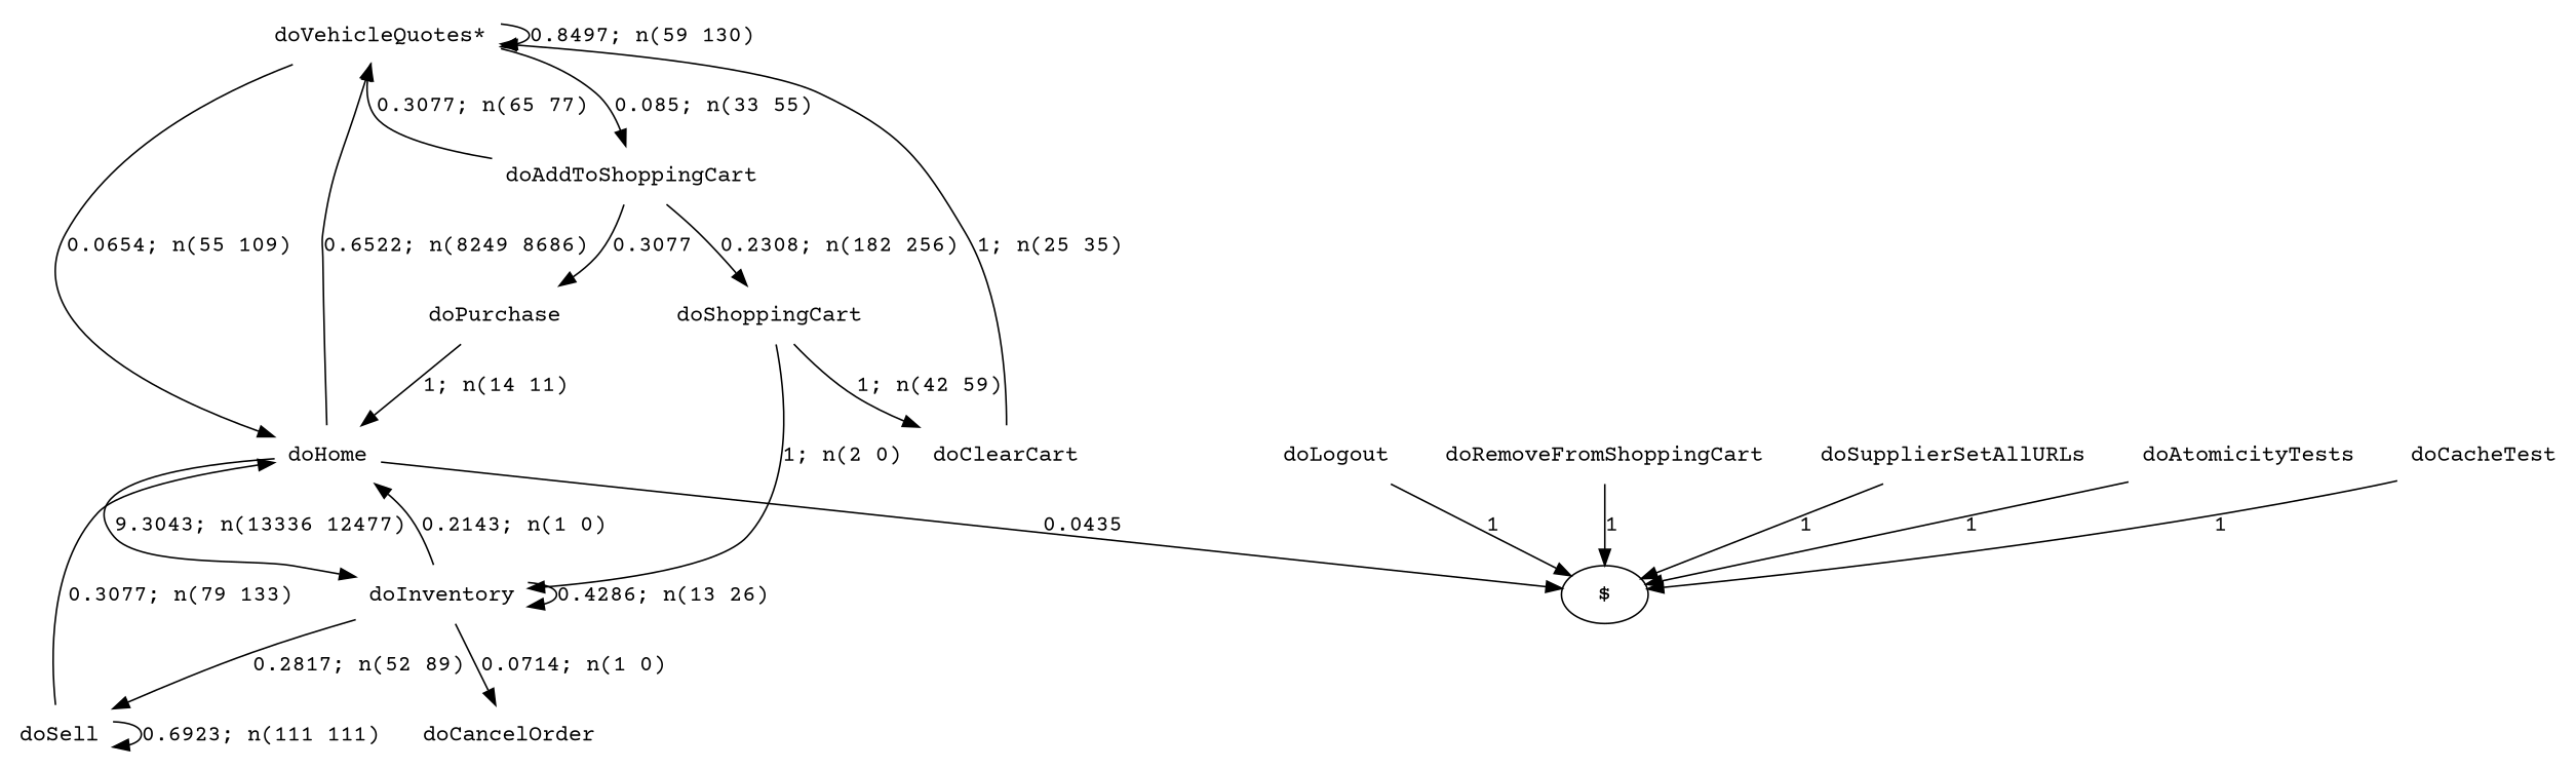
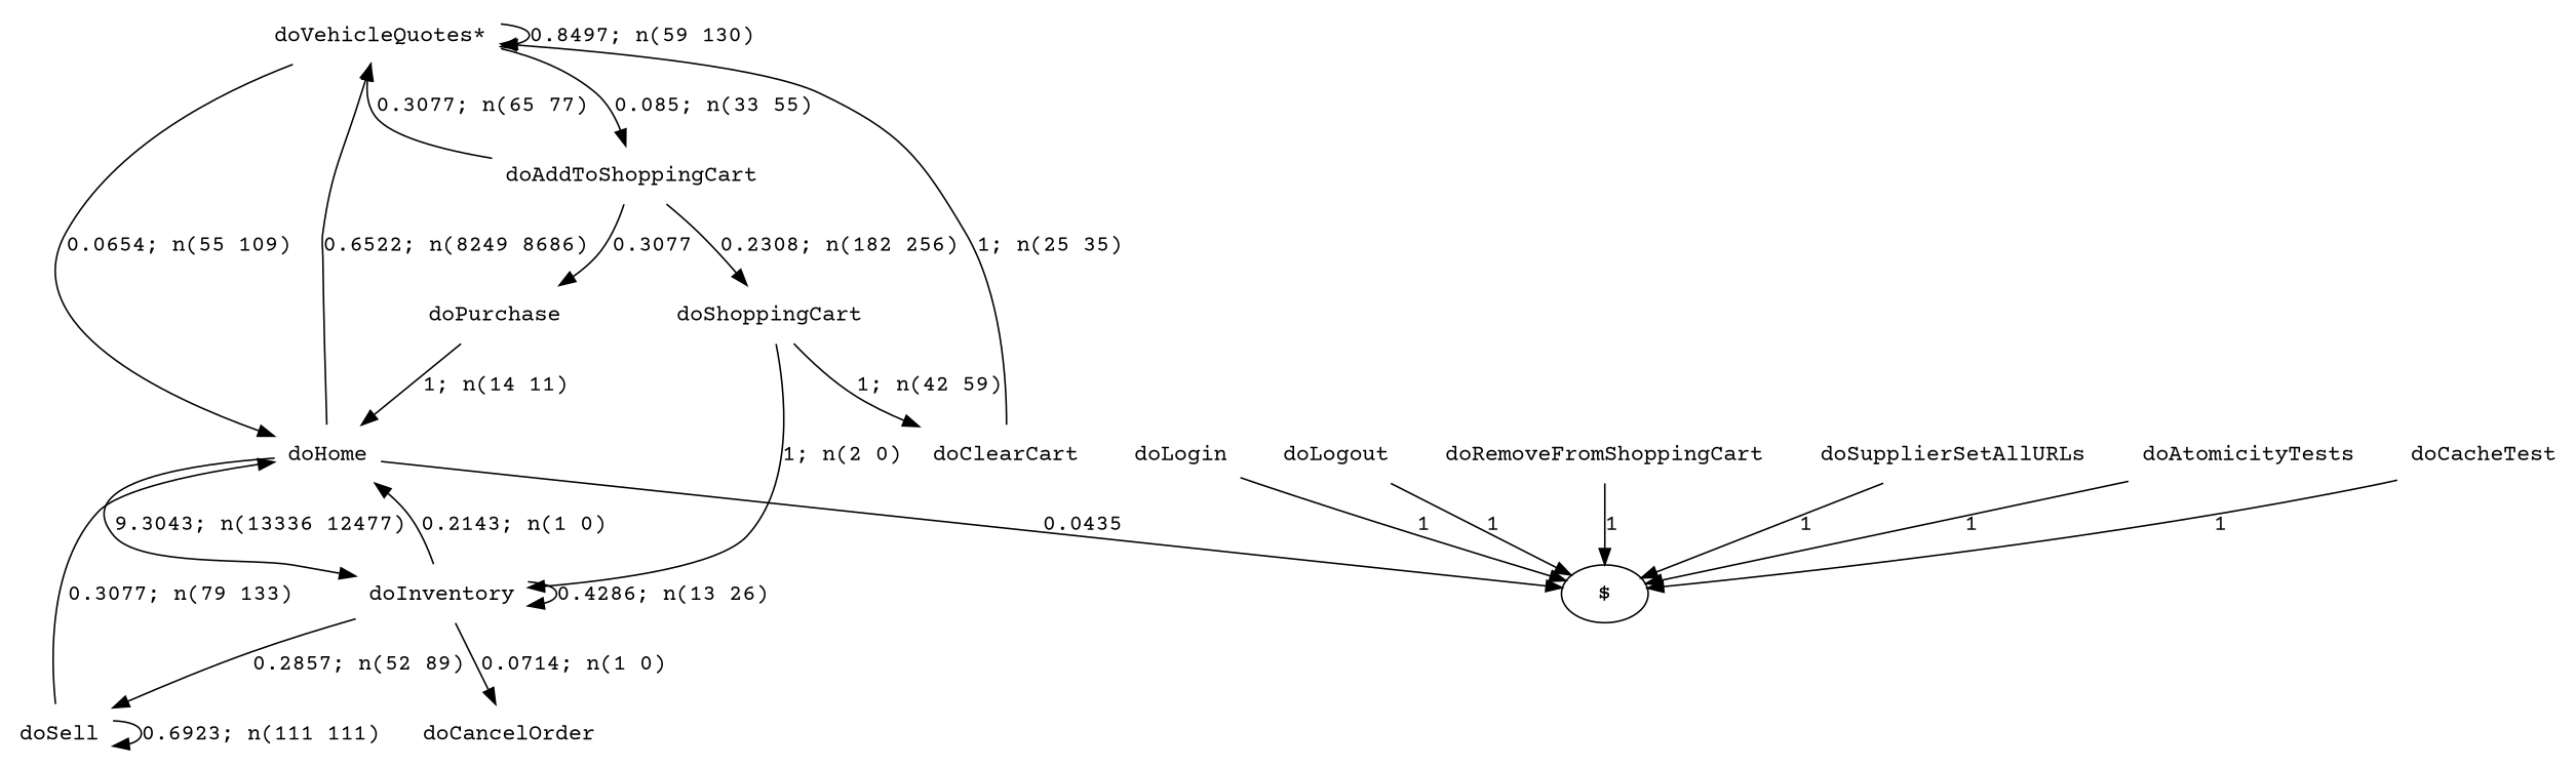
  digraph {
    fontname="Courier Prime"
    node [fontname="Courier Prime" shape=none]
    edge [fontname="Courier Prime" style=solid]
    n1 [label="doVehicleQuotes*"]
    n2 [label=doAddToShoppingCart]
    n3 [label=doHome]
    n4 [label=doShoppingCart]
    n5 [label=doPurchase]
    "$" [shape=""]
    n7 [label=doInventory]
    n8 [label=doSupplierSetAllURLs]
    n9 [label=doAtomicityTests]
    n10 [label=doCacheTest]
+   n11 [label=doLogin]
    n12 [label=doClearCart]
    n13 [label=doSell]
    n14 [label=doCancelOrder]
    n15 [label=doLogout]
    n16 [label=doRemoveFromShoppingCart]
    n1 -> n1 [label="0.8497; n(59 130)"]
    n1 -> n2 [label="0.085; n(33 55)"]
    n1 -> n3 [label="0.0654; n(55 109)"]
    n2 -> n1 [label="0.3077; n(65 77)"]
    n2 -> n4 [label="0.2308; n(182 256)"]
    n2 -> n5 [label=0.3077]
    n3 -> n1 [label="0.6522; n(8249 8686)"]
    n3 -> "$" [label=0.0435]
    n3 -> n7 [label="9.3043; n(13336 12477)"]
    n4 -> n7 [label="1; n(2 0)"]
    n4 -> n12 [label="1; n(42 59)"]
    n5 -> n3 [label="1; n(14 11)"]
    n7 -> n3 [label="0.2143; n(1 0)"]
    n7 -> n7 [label="0.4286; n(13 26)"]
-   n7 -> n13 [label="0.2817; n(52 89)"]
+   n7 -> n13 [label="0.2857; n(52 89)"]
    n7 -> n14 [label="0.0714; n(1 0)"]
    n8 -> "$" [label=1]
    n9 -> "$" [label=1]
    n10 -> "$" [label=1]
+   n11 -> "$" [label=1]
    n12 -> n1 [label="1; n(25 35)"]
    n13 -> n3 [label="0.3077; n(79 133)"]
    n13 -> n13 [label="0.6923; n(111 111)"]
    n15 -> "$" [label=1]
    n16 -> "$" [label=1]
  }
